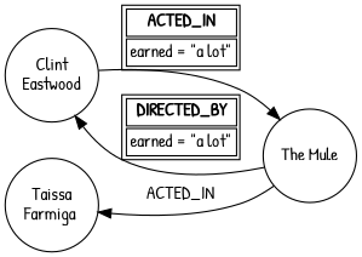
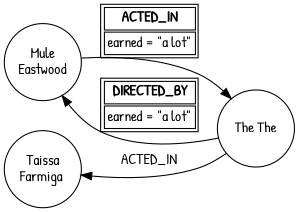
  digraph {
    fontname="Patrick Hand"
    rankdir=LR
    node [fixedsize=true fontname="Patrick Hand" shape=circle]
    edge [fontname="Patrick Hand"]
-   n1 [label="Clint\nEastwood" width=1]
-   n2 [label="The Mule" width=1]
+   n1 [label="Mule\nEastwood" width=1]
+   n2 [label="The The" width=1]
    n3 [label="Taissa\nFarmiga " width=1]
    n1 -> n2 [label=<     <TABLE>         <TR><TD><B>ACTED_IN</B></TD></TR>         <TR><TD>earned = "a lot"</TD></TR>     </TABLE>>]
    n2 -> n1 [label=<     <TABLE>         <TR><TD><B>DIRECTED_BY</B></TD></TR>         <TR><TD>earned = "a lot"</TD></TR>     </TABLE>>]
    n3 -> n2 [dir=back label=ACTED_IN]
  }
